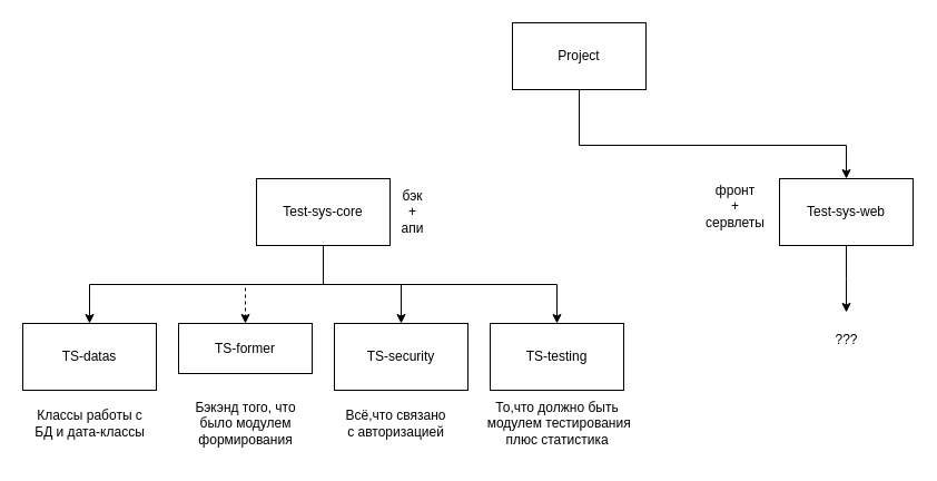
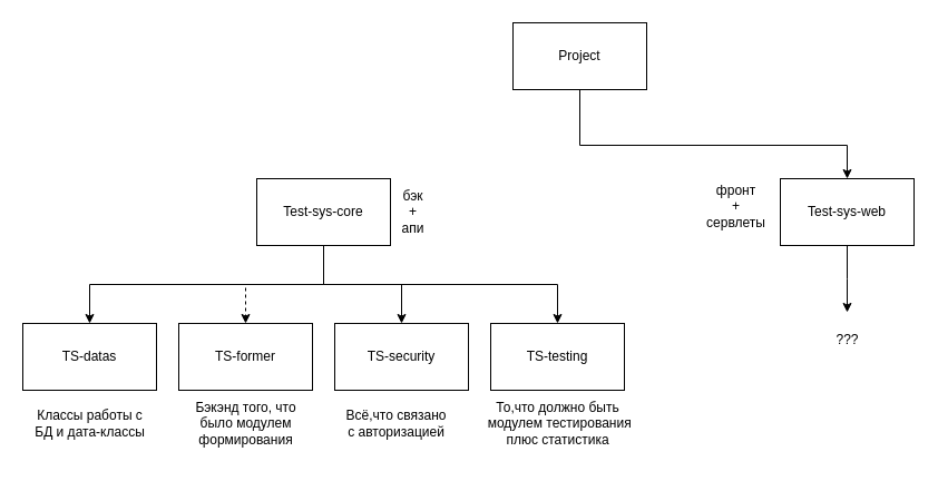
  <mxCell id="0" />
  <mxCell id="1" parent="0" />
  <mxCell id="2" style="edgeStyle=orthogonalEdgeStyle;rounded=0;orthogonalLoop=1;jettySize=auto;html=1;entryX=0.5;entryY=0;entryDx=0;entryDy=0;" edge="1" parent="1" source="3" target="10"><mxGeometry relative="1" as="geometry"><Array as="points"><mxPoint x="520" y="130" /><mxPoint x="760" y="130" /></Array></mxGeometry></mxCell>
  <mxCell id="3" value="Project" style="rounded=0;whiteSpace=wrap;html=1;" vertex="1" parent="1"><mxGeometry x="460" y="20" width="120" height="60" as="geometry" /></mxCell>
  <mxCell id="4" style="edgeStyle=orthogonalEdgeStyle;rounded=0;orthogonalLoop=1;jettySize=auto;html=1;entryX=0.5;entryY=0;entryDx=0;entryDy=0;exitX=0.5;exitY=1;exitDx=0;exitDy=0;" edge="1" parent="1" source="8" target="11"><mxGeometry relative="1" as="geometry" /></mxCell>
  <mxCell id="5" style="edgeStyle=orthogonalEdgeStyle;rounded=0;orthogonalLoop=1;jettySize=auto;html=1;entryX=0.5;entryY=0;entryDx=0;entryDy=0;dashed=1;" edge="1" parent="1" source="8" target="12"><mxGeometry relative="1" as="geometry" /></mxCell>
  <mxCell id="6" style="edgeStyle=orthogonalEdgeStyle;rounded=0;orthogonalLoop=1;jettySize=auto;html=1;entryX=0.5;entryY=0;entryDx=0;entryDy=0;" edge="1" parent="1" source="8" target="13"><mxGeometry relative="1" as="geometry" /></mxCell>
  <mxCell id="7" style="edgeStyle=orthogonalEdgeStyle;rounded=0;orthogonalLoop=1;jettySize=auto;html=1;entryX=0.5;entryY=0;entryDx=0;entryDy=0;" edge="1" parent="1" target="14"><mxGeometry relative="1" as="geometry"><mxPoint x="290" y="225" as="sourcePoint" /><mxPoint x="500" y="295" as="targetPoint" /><Array as="points"><mxPoint x="290" y="255" /><mxPoint x="500" y="255" /></Array></mxGeometry></mxCell>
  <mxCell id="8" value="Test-sys-core" style="rounded=0;whiteSpace=wrap;html=1;" vertex="1" parent="1"><mxGeometry x="230" y="160" width="120" height="60" as="geometry" /></mxCell>
  <mxCell id="9" style="edgeStyle=orthogonalEdgeStyle;rounded=0;orthogonalLoop=1;jettySize=auto;html=1;" edge="1" parent="1" source="10"><mxGeometry relative="1" as="geometry"><mxPoint x="760" y="280" as="targetPoint" /></mxGeometry></mxCell>
  <mxCell id="10" value="Test-sys-web" style="rounded=0;whiteSpace=wrap;html=1;" vertex="1" parent="1"><mxGeometry x="700" y="160" width="120" height="60" as="geometry" /></mxCell>
  <mxCell id="11" value="TS-datas" style="rounded=0;whiteSpace=wrap;html=1;" vertex="1" parent="1"><mxGeometry x="20" y="290" width="120" height="60" as="geometry" /></mxCell>
- <mxCell id="12" value="TS-former" style="rounded=0;whiteSpace=wrap;html=1;" vertex="1" parent="1"><mxGeometry x="160" y="290" width="120" height="45" as="geometry" /></mxCell>
+ <mxCell id="12" value="TS-former" style="rounded=0;whiteSpace=wrap;html=1;" vertex="1" parent="1"><mxGeometry x="160" y="290" width="120" height="60" as="geometry" /></mxCell>
  <mxCell id="13" value="TS-security" style="rounded=0;whiteSpace=wrap;html=1;" vertex="1" parent="1"><mxGeometry x="300" y="290" width="120" height="60" as="geometry" /></mxCell>
  <mxCell id="14" value="TS-testing" style="rounded=0;whiteSpace=wrap;html=1;" vertex="1" parent="1"><mxGeometry x="440" y="290" width="120" height="60" as="geometry" /></mxCell>
  <mxCell id="15" value="???" style="text;html=1;align=center;verticalAlign=middle;resizable=0;points=[];autosize=1;strokeColor=none;fillColor=none;" vertex="1" parent="1"><mxGeometry x="740" y="290" width="40" height="30" as="geometry" /></mxCell>
  <mxCell id="16" value="Классы работы с &lt;br&gt;БД и дата-классы" style="text;html=1;align=center;verticalAlign=middle;resizable=0;points=[];autosize=1;strokeColor=none;fillColor=none;" vertex="1" parent="1"><mxGeometry x="20" y="360" width="120" height="40" as="geometry" /></mxCell>
  <mxCell id="17" value="Бэкэнд того, что&lt;br&gt;было модулем&lt;br&gt;формирования" style="text;html=1;align=center;verticalAlign=middle;resizable=0;points=[];autosize=1;strokeColor=none;fillColor=none;" vertex="1" parent="1"><mxGeometry x="165" y="350" width="110" height="60" as="geometry" /></mxCell>
  <mxCell id="18" value="Всё,что связано&lt;br&gt;с авторизацией" style="text;html=1;align=center;verticalAlign=middle;resizable=0;points=[];autosize=1;strokeColor=none;fillColor=none;" vertex="1" parent="1"><mxGeometry x="300" y="360" width="110" height="40" as="geometry" /></mxCell>
  <mxCell id="19" value="То,что должно быть&lt;br&gt;&amp;nbsp;модулем тестирования&lt;br&gt;плюс статистика" style="text;html=1;align=center;verticalAlign=middle;resizable=0;points=[];autosize=1;strokeColor=none;fillColor=none;" vertex="1" parent="1"><mxGeometry x="420" y="350" width="160" height="60" as="geometry" /></mxCell>
  <mxCell id="20" value="бэк&lt;br&gt;+&lt;br&gt;апи" style="text;html=1;align=center;verticalAlign=middle;resizable=0;points=[];autosize=1;strokeColor=none;fillColor=none;" vertex="1" parent="1"><mxGeometry x="350" y="160" width="40" height="60" as="geometry" /></mxCell>
  <mxCell id="21" value="фронт&lt;br&gt;+&lt;br&gt;сервлеты" style="text;html=1;align=center;verticalAlign=middle;resizable=0;points=[];autosize=1;strokeColor=none;fillColor=none;" vertex="1" parent="1"><mxGeometry x="620" y="155" width="80" height="60" as="geometry" /></mxCell>
